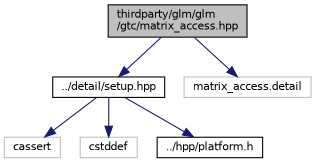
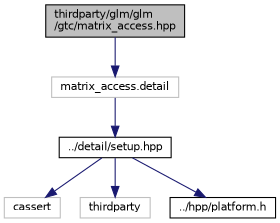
  digraph {
    node [color=black fillcolor=white fontname=Helvetica fontsize=10 shape=record style=filled]
    edge [color=midnightblue fontname=Helvetica fontsize=10 labelfontname=Helvetica labelfontsize=10 style=solid]
    n1 [fillcolor=grey75 fontcolor=black height=0.2 label="thirdparty/glm/glm\l/gtc/matrix_access.hpp" width=0.4]
    n2 [height=0.2 label="../detail/setup.hpp" width=0.4]
    n3 [color=grey75 height=0.2 label="matrix_access.detail" width=0.4]
    n4 [color=grey75 height=0.2 label=cassert width=0.4]
-   n5 [color=grey75 height=0.2 label=cstddef width=0.4]
+   n5 [color=grey75 height=0.2 label=thirdparty width=0.4]
    n6 [height=0.2 label="../hpp/platform.h" width=0.4]
-   n1 -> n2
+   n3 -> n2
    n1 -> n3
    n2 -> n4
    n2 -> n5
    n2 -> n6
  }
